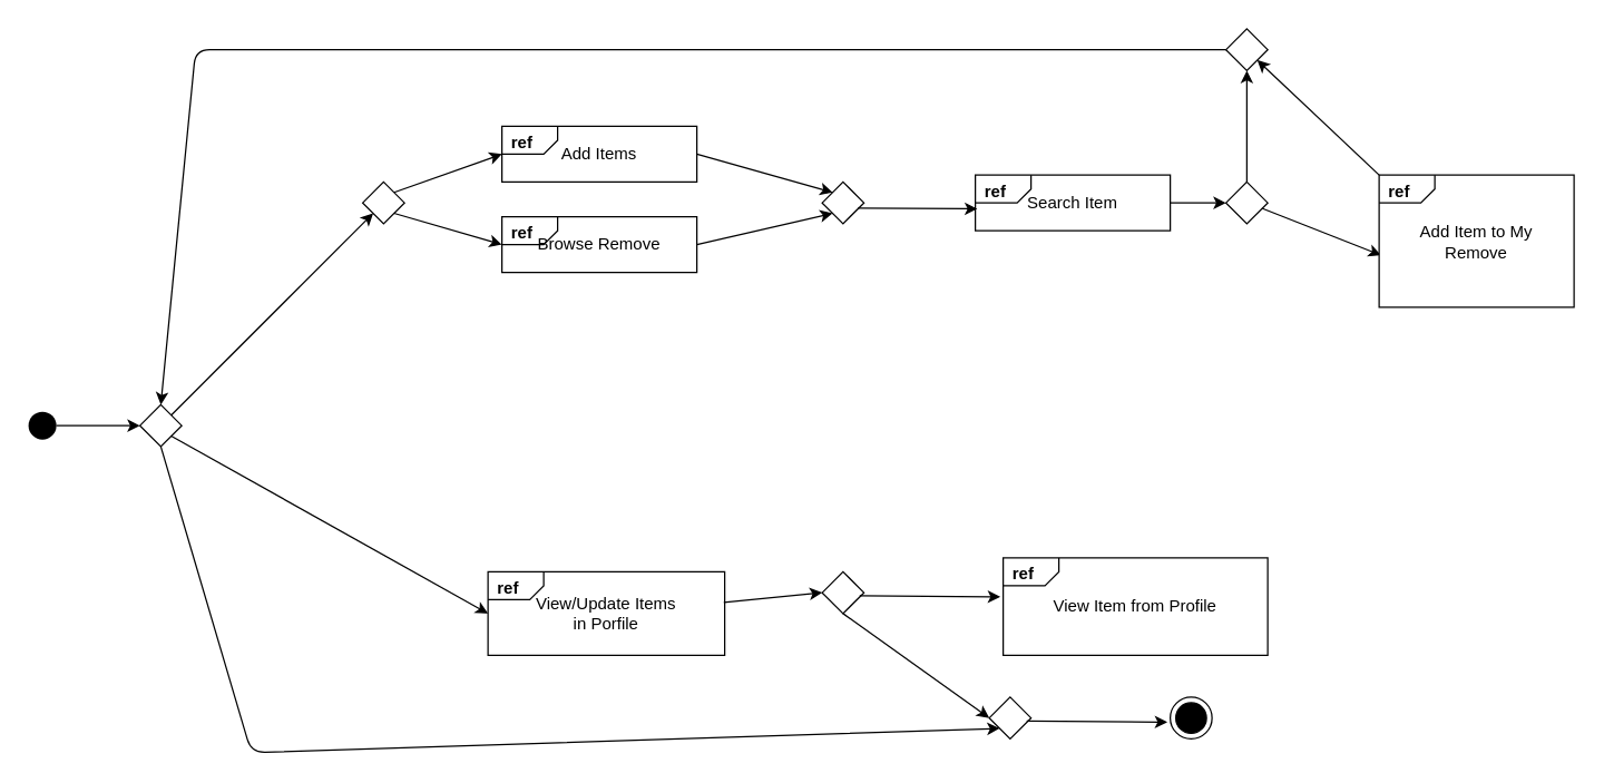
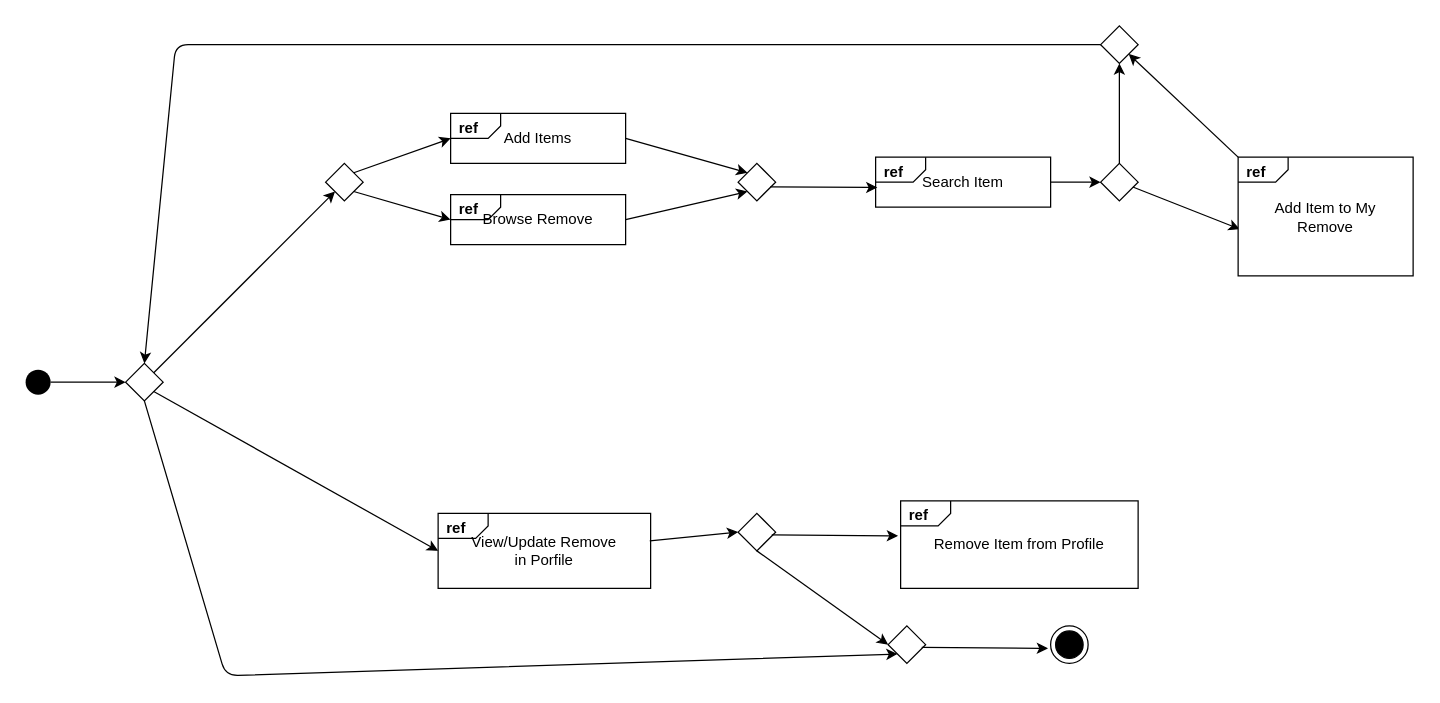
  <mxCell id="0" />
  <mxCell id="1" parent="0" />
  <mxCell id="2" value="Add Items" style="html=1;shape=mxgraph.sysml.package;labelX=40;whiteSpace=wrap;align=center;" vertex="1" parent="1"><mxGeometry x="360" y="90" width="140" height="40" as="geometry" /></mxCell>
  <mxCell id="3" value="ref" style="html=1;align=left;verticalAlign=top;labelPosition=left;verticalLabelPosition=top;labelBackgroundColor=none;spacingLeft=5;spacingTop=-2;fontStyle=1;" connectable="0" vertex="1" parent="2"><mxGeometry as="geometry" /></mxCell>
  <mxCell id="4" value="" style="ellipse;fillColor=#000000;strokeColor=none;" vertex="1" parent="1"><mxGeometry x="20" y="295" width="20" height="20" as="geometry" /></mxCell>
  <mxCell id="5" value="" style="endArrow=classic;html=1;exitX=1;exitY=0.5;exitDx=0;exitDy=0;" edge="1" parent="1" source="4" target="6"><mxGeometry width="50" height="50" relative="1" as="geometry"><mxPoint x="400" y="435" as="sourcePoint" /><mxPoint x="120" y="305" as="targetPoint" /></mxGeometry></mxCell>
  <mxCell id="6" value="" style="rhombus;whiteSpace=wrap;html=1;" vertex="1" parent="1"><mxGeometry x="100" y="290" width="30" height="30" as="geometry" /></mxCell>
  <mxCell id="7" value="Browse Remove" style="html=1;shape=mxgraph.sysml.package;labelX=40;whiteSpace=wrap;align=center;" vertex="1" parent="1"><mxGeometry x="360" y="155" width="140" height="40" as="geometry" /></mxCell>
  <mxCell id="8" value="ref" style="html=1;align=left;verticalAlign=top;labelPosition=left;verticalLabelPosition=top;labelBackgroundColor=none;spacingLeft=5;spacingTop=-2;fontStyle=1;" connectable="0" vertex="1" parent="7"><mxGeometry as="geometry" /></mxCell>
  <mxCell id="9" value="" style="rhombus;whiteSpace=wrap;html=1;" vertex="1" parent="1"><mxGeometry x="260" y="130" width="30" height="30" as="geometry" /></mxCell>
  <mxCell id="10" value="" style="endArrow=classic;html=1;exitX=1;exitY=1;exitDx=0;exitDy=0;entryX=0;entryY=0.5;entryDx=0;entryDy=0;entryPerimeter=0;" edge="1" parent="1" source="9" target="7"><mxGeometry width="50" height="50" relative="1" as="geometry"><mxPoint x="210" y="315" as="sourcePoint" /><mxPoint x="270" y="315" as="targetPoint" /></mxGeometry></mxCell>
  <mxCell id="11" value="" style="endArrow=classic;html=1;exitX=1;exitY=0;exitDx=0;exitDy=0;entryX=0;entryY=0.5;entryDx=0;entryDy=0;entryPerimeter=0;" edge="1" parent="1" source="9" target="2"><mxGeometry width="50" height="50" relative="1" as="geometry"><mxPoint x="220" y="325" as="sourcePoint" /><mxPoint x="280" y="325" as="targetPoint" /></mxGeometry></mxCell>
  <mxCell id="12" value="" style="endArrow=classic;html=1;exitX=1;exitY=0;exitDx=0;exitDy=0;entryX=0;entryY=1;entryDx=0;entryDy=0;" edge="1" parent="1" source="6" target="9"><mxGeometry width="50" height="50" relative="1" as="geometry"><mxPoint x="292.5" y="162.5" as="sourcePoint" /><mxPoint x="370" y="185" as="targetPoint" /></mxGeometry></mxCell>
  <mxCell id="13" value="" style="rhombus;whiteSpace=wrap;html=1;" vertex="1" parent="1"><mxGeometry x="590" y="410" width="30" height="30" as="geometry" /></mxCell>
- <mxCell id="14" value="View/Update Items&lt;br&gt;in Porfile" style="html=1;shape=mxgraph.sysml.package;labelX=40;whiteSpace=wrap;align=center;" vertex="1" parent="1"><mxGeometry x="350" y="410" width="170" height="60" as="geometry" /></mxCell>
+ <mxCell id="14" value="View/Update Remove&lt;br&gt;in Porfile" style="html=1;shape=mxgraph.sysml.package;labelX=40;whiteSpace=wrap;align=center;" vertex="1" parent="1"><mxGeometry x="350" y="410" width="170" height="60" as="geometry" /></mxCell>
  <mxCell id="15" value="ref" style="html=1;align=left;verticalAlign=top;labelPosition=left;verticalLabelPosition=top;labelBackgroundColor=none;spacingLeft=5;spacingTop=-2;fontStyle=1;" connectable="0" vertex="1" parent="14"><mxGeometry as="geometry" /></mxCell>
  <mxCell id="16" value="" style="endArrow=classic;html=1;exitX=0.996;exitY=0.367;exitDx=0;exitDy=0;entryX=0;entryY=0.5;entryDx=0;entryDy=0;exitPerimeter=0;" edge="1" parent="1" source="14" target="13"><mxGeometry width="50" height="50" relative="1" as="geometry"><mxPoint x="50" y="315" as="sourcePoint" /><mxPoint x="110" y="315" as="targetPoint" /></mxGeometry></mxCell>
  <mxCell id="17" value="" style="rhombus;whiteSpace=wrap;html=1;" vertex="1" parent="1"><mxGeometry x="590" y="130" width="30" height="30" as="geometry" /></mxCell>
  <mxCell id="18" value="" style="endArrow=classic;html=1;exitX=1;exitY=0.5;exitDx=0;exitDy=0;entryX=0;entryY=0;entryDx=0;entryDy=0;exitPerimeter=0;" edge="1" parent="1" source="2" target="17"><mxGeometry width="50" height="50" relative="1" as="geometry"><mxPoint x="292.5" y="147.5" as="sourcePoint" /><mxPoint x="370" y="120" as="targetPoint" /></mxGeometry></mxCell>
  <mxCell id="19" value="" style="endArrow=classic;html=1;exitX=1;exitY=0.5;exitDx=0;exitDy=0;entryX=0;entryY=1;entryDx=0;entryDy=0;exitPerimeter=0;" edge="1" parent="1" source="7" target="17"><mxGeometry width="50" height="50" relative="1" as="geometry"><mxPoint x="510" y="120" as="sourcePoint" /><mxPoint x="607.5" y="147.5" as="targetPoint" /></mxGeometry></mxCell>
  <mxCell id="20" value="Search Item" style="html=1;shape=mxgraph.sysml.package;labelX=40;whiteSpace=wrap;align=center;" vertex="1" parent="1"><mxGeometry x="700" y="125" width="140" height="40" as="geometry" /></mxCell>
  <mxCell id="21" value="ref" style="html=1;align=left;verticalAlign=top;labelPosition=left;verticalLabelPosition=top;labelBackgroundColor=none;spacingLeft=5;spacingTop=-2;fontStyle=1;" connectable="0" vertex="1" parent="20"><mxGeometry as="geometry" /></mxCell>
  <mxCell id="22" value="" style="endArrow=classic;html=1;exitX=0.859;exitY=0.629;exitDx=0;exitDy=0;entryX=0.01;entryY=0.607;entryDx=0;entryDy=0;entryPerimeter=0;exitPerimeter=0;" edge="1" parent="1" source="17" target="20"><mxGeometry width="50" height="50" relative="1" as="geometry"><mxPoint x="510" y="120" as="sourcePoint" /><mxPoint x="607.5" y="147.5" as="targetPoint" /></mxGeometry></mxCell>
  <mxCell id="23" value="" style="rhombus;whiteSpace=wrap;html=1;" vertex="1" parent="1"><mxGeometry x="880" y="130" width="30" height="30" as="geometry" /></mxCell>
  <mxCell id="24" value="" style="endArrow=classic;html=1;exitX=0.859;exitY=0.629;exitDx=0;exitDy=0;entryX=0.01;entryY=0.607;entryDx=0;entryDy=0;entryPerimeter=0;exitPerimeter=0;" edge="1" source="23" target="25" parent="1"><mxGeometry width="50" height="50" relative="1" as="geometry"><mxPoint x="800" y="120" as="sourcePoint" /><mxPoint x="897.5" y="147.5" as="targetPoint" /></mxGeometry></mxCell>
  <mxCell id="25" value="Add Item to My&lt;br&gt;Remove" style="html=1;shape=mxgraph.sysml.package;labelX=40;whiteSpace=wrap;align=center;" vertex="1" parent="1"><mxGeometry x="990" y="125" width="140" height="95" as="geometry" /></mxCell>
  <mxCell id="26" value="ref" style="html=1;align=left;verticalAlign=top;labelPosition=left;verticalLabelPosition=top;labelBackgroundColor=none;spacingLeft=5;spacingTop=-2;fontStyle=1;" connectable="0" vertex="1" parent="25"><mxGeometry as="geometry" /></mxCell>
  <mxCell id="27" value="" style="endArrow=classic;html=1;exitX=1;exitY=0.5;exitDx=0;exitDy=0;entryX=0;entryY=0.5;entryDx=0;entryDy=0;exitPerimeter=0;" edge="1" parent="1" source="20" target="23"><mxGeometry width="50" height="50" relative="1" as="geometry"><mxPoint x="625.77" y="158.87" as="sourcePoint" /><mxPoint x="711.4" y="159.28" as="targetPoint" /></mxGeometry></mxCell>
  <mxCell id="28" value="" style="rhombus;whiteSpace=wrap;html=1;" vertex="1" parent="1"><mxGeometry x="880" y="20" width="30" height="30" as="geometry" /></mxCell>
  <mxCell id="29" value="" style="endArrow=classic;html=1;exitX=0;exitY=0;exitDx=0;exitDy=0;entryX=1;entryY=1;entryDx=0;entryDy=0;exitPerimeter=0;" edge="1" parent="1" source="25" target="28"><mxGeometry width="50" height="50" relative="1" as="geometry"><mxPoint x="850" y="155" as="sourcePoint" /><mxPoint x="890" y="155" as="targetPoint" /></mxGeometry></mxCell>
  <mxCell id="30" value="" style="endArrow=classic;html=1;exitX=0;exitY=0.5;exitDx=0;exitDy=0;entryX=0.5;entryY=0;entryDx=0;entryDy=0;" edge="1" parent="1" source="28" target="6"><mxGeometry width="50" height="50" relative="1" as="geometry"><mxPoint x="847.5" y="76.25" as="sourcePoint" /><mxPoint x="60" y="130" as="targetPoint" /><Array as="points"><mxPoint x="140" y="35" /></Array></mxGeometry></mxCell>
  <mxCell id="31" value="" style="endArrow=classic;html=1;exitX=0.5;exitY=0;exitDx=0;exitDy=0;entryX=0.5;entryY=1;entryDx=0;entryDy=0;" edge="1" parent="1" source="23" target="28"><mxGeometry width="50" height="50" relative="1" as="geometry"><mxPoint x="850" y="155" as="sourcePoint" /><mxPoint x="890" y="155" as="targetPoint" /></mxGeometry></mxCell>
  <mxCell id="32" value="" style="endArrow=classic;html=1;exitX=1;exitY=1;exitDx=0;exitDy=0;entryX=0;entryY=0.5;entryDx=0;entryDy=0;entryPerimeter=0;" edge="1" parent="1" source="6" target="14"><mxGeometry width="50" height="50" relative="1" as="geometry"><mxPoint x="50" y="315" as="sourcePoint" /><mxPoint x="110" y="315" as="targetPoint" /></mxGeometry></mxCell>
- <mxCell id="33" value="View Item from Profile" style="html=1;shape=mxgraph.sysml.package;labelX=40;whiteSpace=wrap;align=center;" vertex="1" parent="1"><mxGeometry x="720" y="400" width="190" height="70" as="geometry" /></mxCell>
+ <mxCell id="33" value="Remove Item from Profile" style="html=1;shape=mxgraph.sysml.package;labelX=40;whiteSpace=wrap;align=center;" vertex="1" parent="1"><mxGeometry x="720" y="400" width="190" height="70" as="geometry" /></mxCell>
  <mxCell id="34" value="ref" style="html=1;align=left;verticalAlign=top;labelPosition=left;verticalLabelPosition=top;labelBackgroundColor=none;spacingLeft=5;spacingTop=-2;fontStyle=1;" connectable="0" vertex="1" parent="33"><mxGeometry as="geometry" /></mxCell>
  <mxCell id="35" value="" style="endArrow=classic;html=1;entryX=-0.011;entryY=0.4;entryDx=0;entryDy=0;entryPerimeter=0;exitX=0.897;exitY=0.575;exitDx=0;exitDy=0;exitPerimeter=0;" edge="1" parent="1" source="13" target="33"><mxGeometry width="50" height="50" relative="1" as="geometry"><mxPoint x="620" y="428" as="sourcePoint" /><mxPoint x="600" y="435" as="targetPoint" /></mxGeometry></mxCell>
  <mxCell id="36" value="" style="rhombus;whiteSpace=wrap;html=1;" vertex="1" parent="1"><mxGeometry x="710" y="500" width="30" height="30" as="geometry" /></mxCell>
  <mxCell id="37" value="" style="endArrow=classic;html=1;entryX=0;entryY=0.5;entryDx=0;entryDy=0;exitX=0.5;exitY=1;exitDx=0;exitDy=0;" edge="1" target="36" parent="1" source="13"><mxGeometry width="50" height="50" relative="1" as="geometry"><mxPoint x="639" y="515" as="sourcePoint" /><mxPoint x="230" y="405" as="targetPoint" /></mxGeometry></mxCell>
  <mxCell id="38" value="" style="endArrow=classic;html=1;entryX=-0.07;entryY=0.6;entryDx=0;entryDy=0;entryPerimeter=0;exitX=0.897;exitY=0.575;exitDx=0;exitDy=0;exitPerimeter=0;" edge="1" source="36" parent="1" target="39"><mxGeometry width="50" height="50" relative="1" as="geometry"><mxPoint x="740" y="518" as="sourcePoint" /><mxPoint x="837.91" y="518" as="targetPoint" /></mxGeometry></mxCell>
  <mxCell id="39" value="" style="ellipse;html=1;shape=endState;fillColor=#000000;strokeColor=#000000;" vertex="1" parent="1"><mxGeometry x="840" y="500" width="30" height="30" as="geometry" /></mxCell>
  <mxCell id="40" value="" style="endArrow=classic;html=1;exitX=0.5;exitY=1;exitDx=0;exitDy=0;entryX=0;entryY=1;entryDx=0;entryDy=0;" edge="1" parent="1" source="6" target="36"><mxGeometry width="50" height="50" relative="1" as="geometry"><mxPoint x="800" y="530" as="sourcePoint" /><mxPoint x="80" y="460" as="targetPoint" /><Array as="points"><mxPoint x="180" y="540" /></Array></mxGeometry></mxCell>
